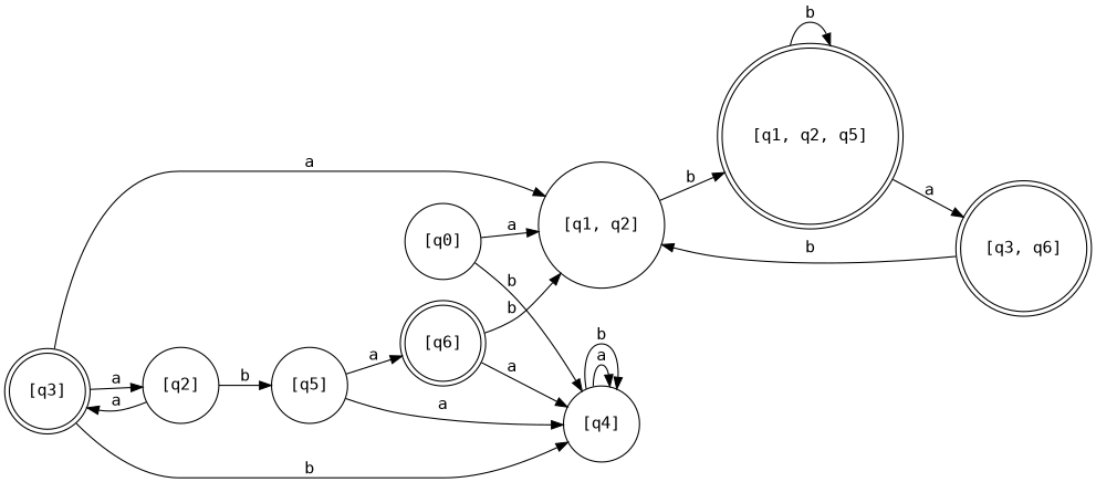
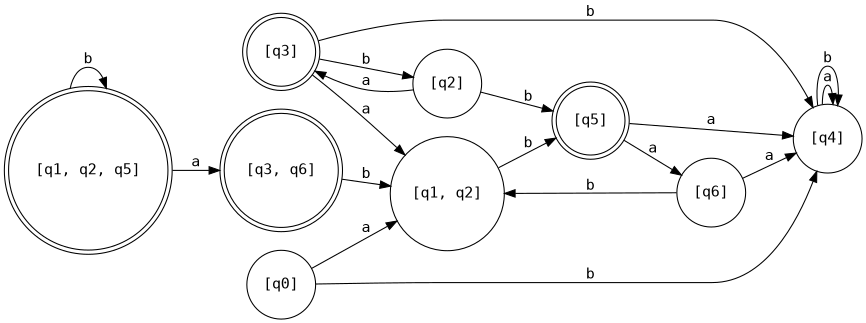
  digraph {
    fontname="DejaVu Sans Mono"
    rankdir=LR
    node [fontname="DejaVu Sans Mono" shape=circle]
    edge [fontname="DejaVu Sans Mono"]
    "[q1, q2]"
    "[q1, q2, q5]" [shape=doublecircle]
    "[q3]" [shape=doublecircle]
    "[q4]"
    "[q2]"
    "[q3, q6]" [shape=doublecircle]
-   "[q5]"
-   "[q6]" [shape=doublecircle]
+   "[q5]" [shape=doublecircle]
+   "[q6]"
    "[q0]"
-   "[q1, q2]" -> "[q1, q2, q5]" [label=b]
+   "[q1, q2]" -> "[q5]" [label=b]
    "[q1, q2, q5]" -> "[q1, q2, q5]" [label=b]
    "[q1, q2, q5]" -> "[q3, q6]" [label=a]
    "[q3]" -> "[q1, q2]" [label=a]
    "[q3]" -> "[q4]" [label=b]
-   "[q3]" -> "[q2]" [label=a]
+   "[q3]" -> "[q2]" [label=b]
    "[q4]" -> "[q4]" [label=a]
    "[q4]" -> "[q4]" [label=b]
    "[q2]" -> "[q3]" [label=a]
    "[q2]" -> "[q5]" [label=b]
    "[q3, q6]" -> "[q1, q2]" [label=b]
    "[q5]" -> "[q4]" [label=a]
    "[q5]" -> "[q6]" [label=a]
    "[q6]" -> "[q1, q2]" [label=b]
    "[q6]" -> "[q4]" [label=a]
    "[q0]" -> "[q1, q2]" [label=a]
    "[q0]" -> "[q4]" [label=b]
  }
